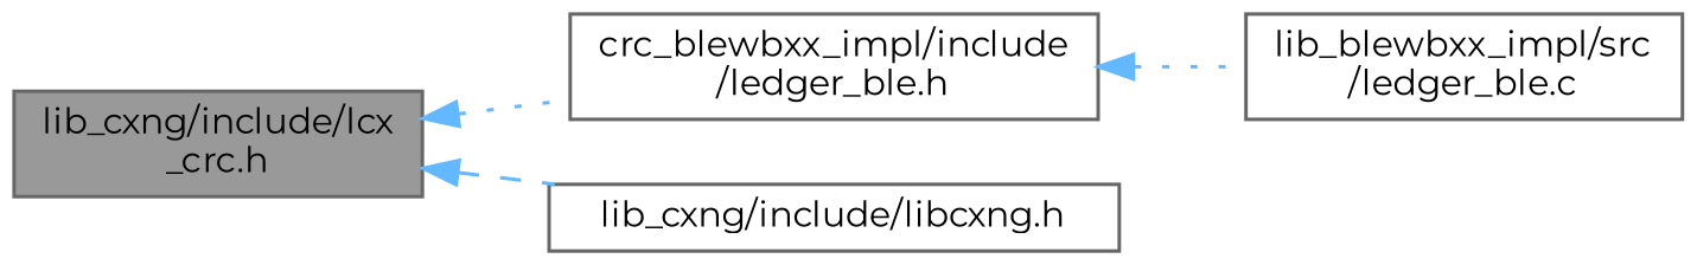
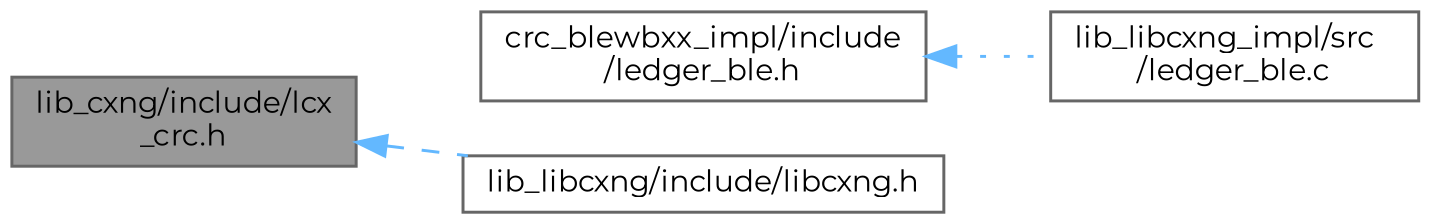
  digraph {
    fontname=Montserrat
    rankdir=LR
    node [color=grey40 fillcolor=white fontname=Montserrat fontsize=10 shape=box style=filled]
    edge [color=steelblue1 dir=back fontname=Montserrat fontsize=10 labelfontname=Helvetica labelfontsize=10 style=dotted]
    n1 [color=gray40 fillcolor=grey60 fontcolor=black height=0.2 label="lib_cxng/include/lcx\l_crc.h" width=0.4]
    n2 [height=0.2 label="crc_blewbxx_impl/include\l/ledger_ble.h" width=0.4]
-   n3 [height=0.2 label="lib_cxng/include/libcxng.h" width=0.4]
-   n4 [height=0.2 label="lib_blewbxx_impl/src\l/ledger_ble.c" width=0.4]
-   n1 -> n2
+   n3 [height=0.2 label="lib_libcxng/include/libcxng.h" width=0.4]
+   n4 [height=0.2 label="lib_libcxng_impl/src\l/ledger_ble.c" width=0.4]
    n1 -> n3 [style=dashed]
    n2 -> n4
  }
